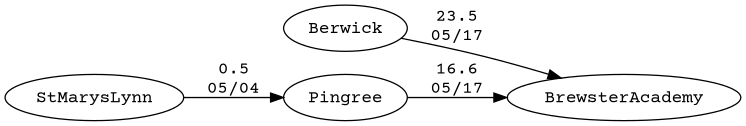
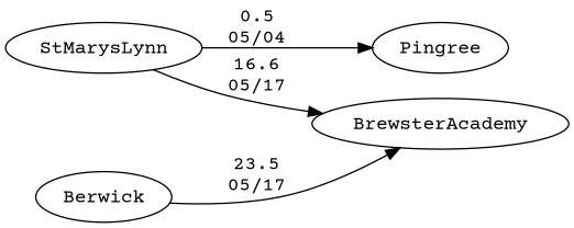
  digraph {
    fontname="Courier Prime"
    rankdir=LR
    node [fontname="Courier Prime"]
    edge [fontname="Courier Prime" random=random]
    Pingree
    BrewsterAcademy
    StMarysLynn
    Berwick
-   Pingree -> BrewsterAcademy [label="16.6\n05/17" weight=84]
+   StMarysLynn -> BrewsterAcademy [label="16.6\n05/17" weight=84]
    StMarysLynn -> Pingree [label="0.5\n05/04" weight=100]
    Berwick -> BrewsterAcademy [label="23.5\n05/17" weight=77]
  }
